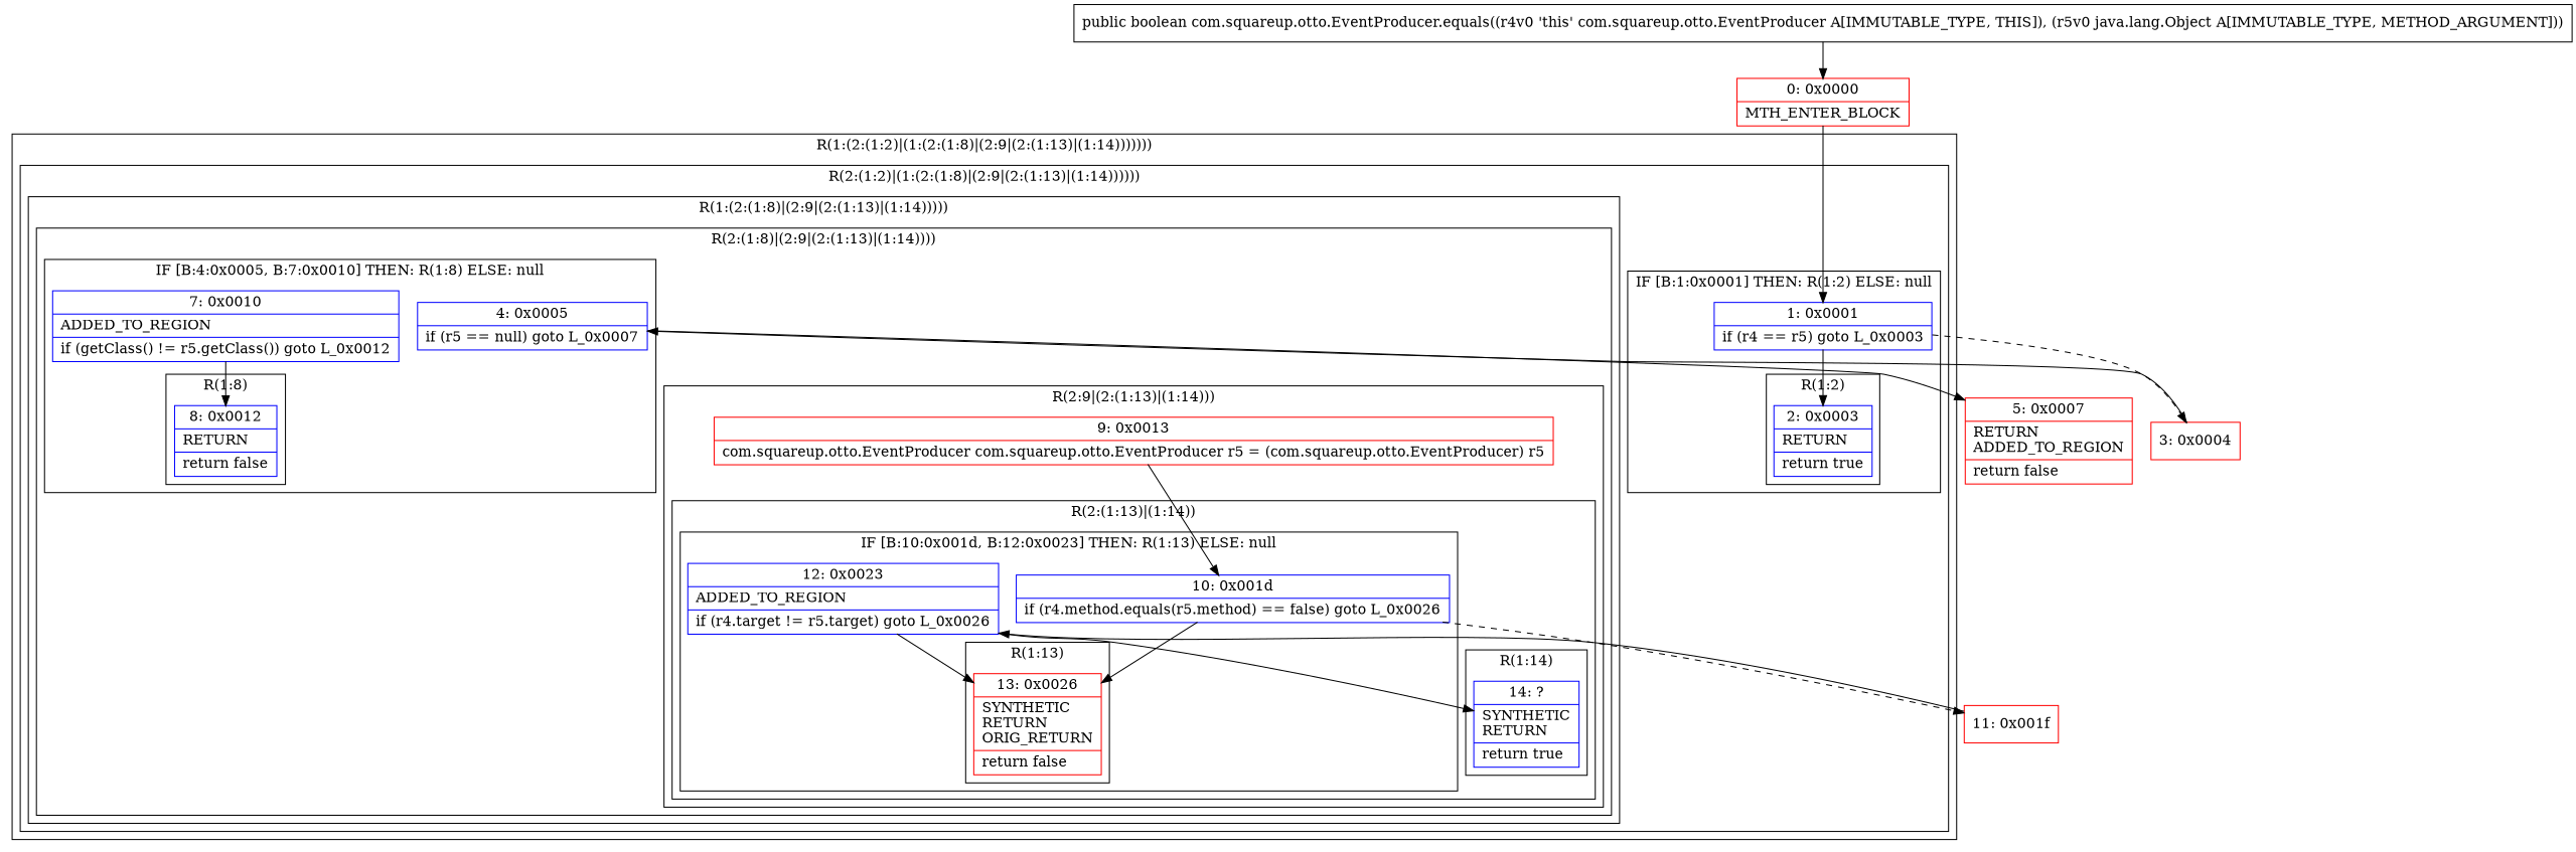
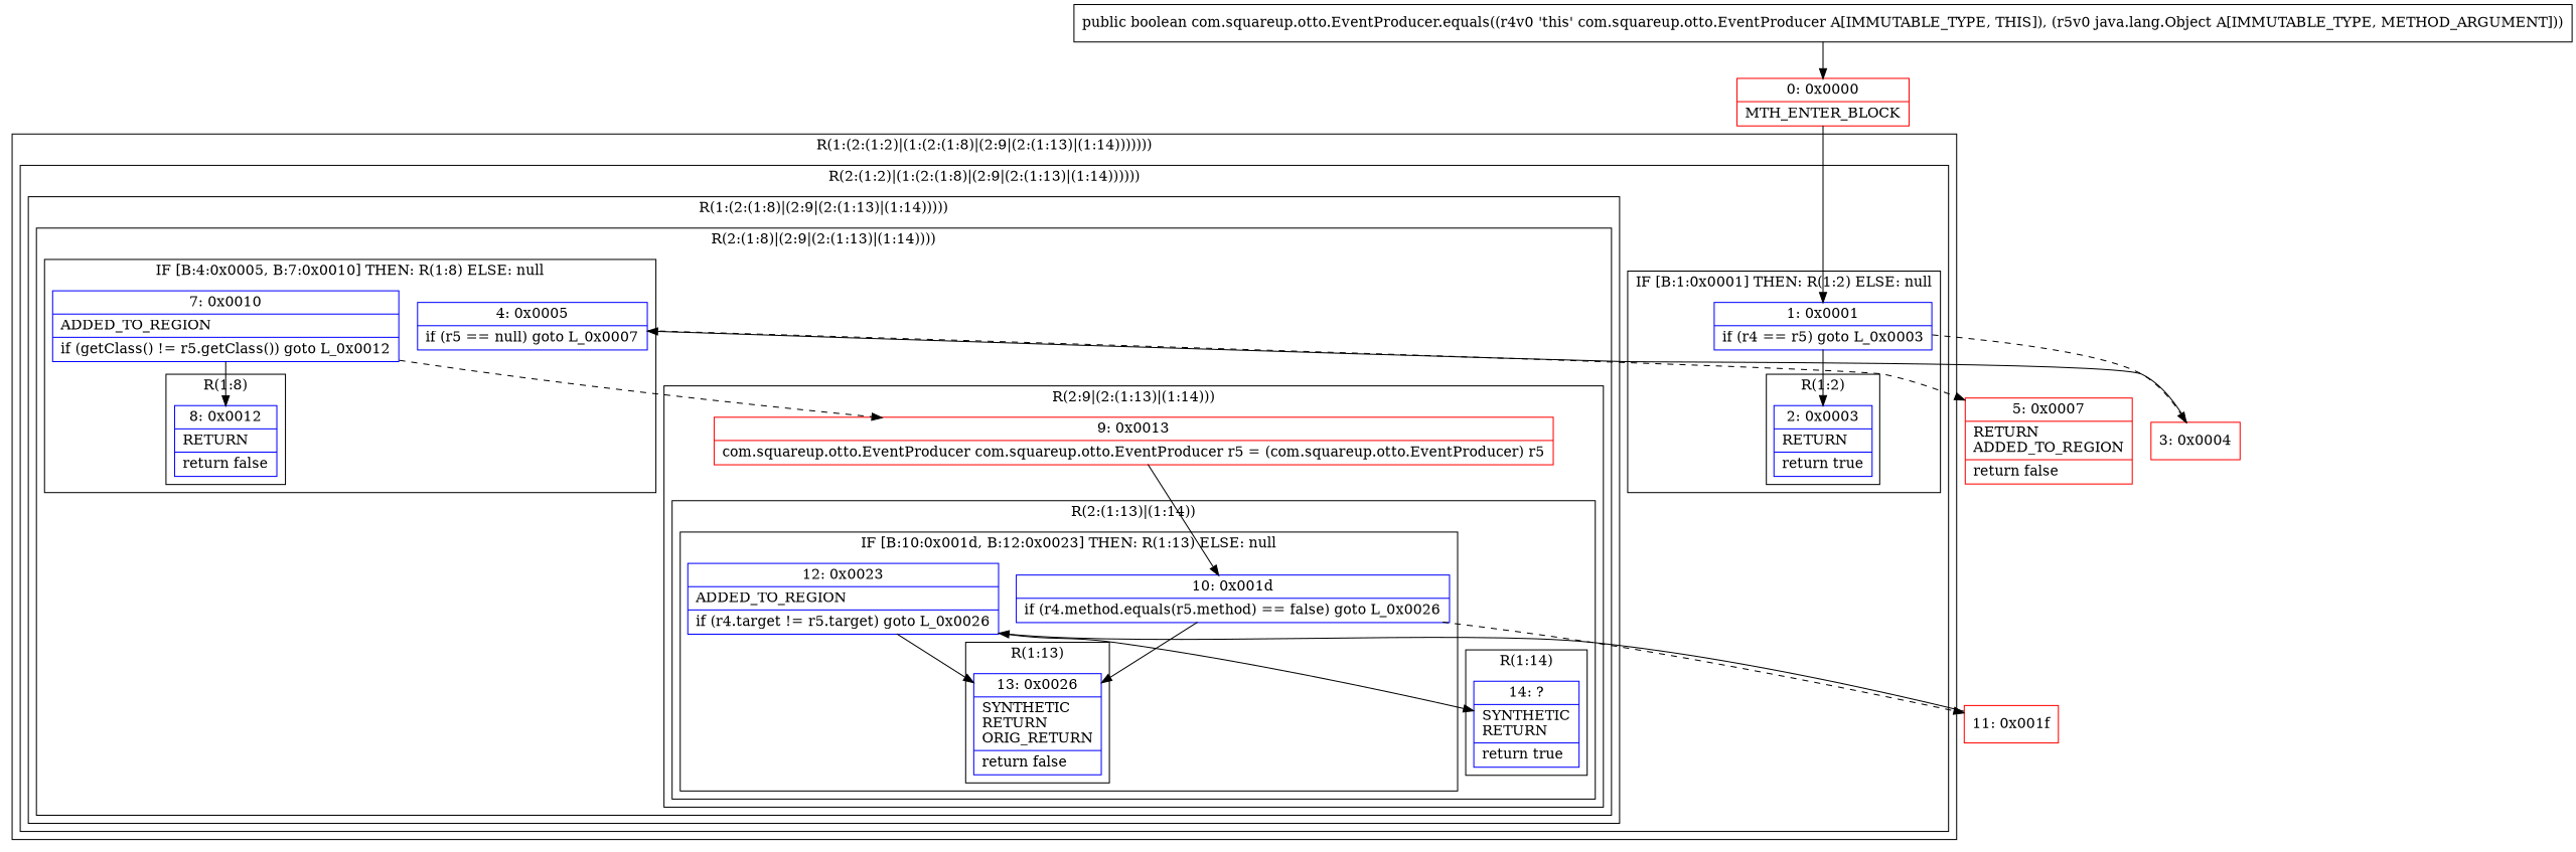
  digraph {
    node [color=blue shape=record]
    n1 [label="{2\:\ 0x0003|RETURN\l|return true\l}"]
    n2 [label="{1\:\ 0x0001|if (r4 == r5) goto L_0x0003\l}"]
    n3 [label="{8\:\ 0x0012|RETURN\l|return false\l}"]
    n4 [label="{4\:\ 0x0005|if (r5 == null) goto L_0x0007\l}"]
    n5 [label="{7\:\ 0x0010|ADDED_TO_REGION\l|if (getClass() != r5.getClass()) goto L_0x0012\l}"]
-   n6 [color=red label="{13\:\ 0x0026|SYNTHETIC\lRETURN\lORIG_RETURN\l|return false\l}"]
+   n6 [label="{13\:\ 0x0026|SYNTHETIC\lRETURN\lORIG_RETURN\l|return false\l}"]
    n7 [label="{10\:\ 0x001d|if (r4.method.equals(r5.method) == false) goto L_0x0026\l}"]
    n8 [label="{12\:\ 0x0023|ADDED_TO_REGION\l|if (r4.target != r5.target) goto L_0x0026\l}"]
    n9 [label="{14\:\ ?|SYNTHETIC\lRETURN\l|return true\l}"]
    n10 [color=red label="{9\:\ 0x0013|com.squareup.otto.EventProducer com.squareup.otto.EventProducer r5 = (com.squareup.otto.EventProducer) r5\l}"]
    n11 [color=red label="{3\:\ 0x0004}"]
    n12 [color=red label="{5\:\ 0x0007|RETURN\lADDED_TO_REGION\l|return false\l}"]
    n13 [color=red label="{11\:\ 0x001f}"]
    n14 [color=red label="{0\:\ 0x0000|MTH_ENTER_BLOCK\l}"]
    n15 [label="{public boolean com.squareup.otto.EventProducer.equals((r4v0 'this' com.squareup.otto.EventProducer A[IMMUTABLE_TYPE, THIS]), (r5v0 java.lang.Object A[IMMUTABLE_TYPE, METHOD_ARGUMENT])) }" color=""]
    subgraph cluster_1 {
      label="R(1:(2:(1:2)|(1:(2:(1:8)|(2:9|(2:(1:13)|(1:14)))))))"
      subgraph cluster_2 {
        label="R(2:(1:2)|(1:(2:(1:8)|(2:9|(2:(1:13)|(1:14))))))"
        subgraph cluster_3 {
          label="IF [B:1:0x0001] THEN: R(1:2) ELSE: null"
          n2
          subgraph cluster_4 {
            label="R(1:2)"
            n1
          }
        }
        subgraph cluster_5 {
          label="R(1:(2:(1:8)|(2:9|(2:(1:13)|(1:14)))))"
          subgraph cluster_6 {
            label="R(2:(1:8)|(2:9|(2:(1:13)|(1:14))))"
            subgraph cluster_7 {
              label="IF [B:4:0x0005, B:7:0x0010] THEN: R(1:8) ELSE: null"
              n4
              n5
              subgraph cluster_8 {
                label="R(1:8)"
                n3
              }
            }
            subgraph cluster_9 {
              label="R(2:9|(2:(1:13)|(1:14)))"
              n10
              subgraph cluster_10 {
                label="R(2:(1:13)|(1:14))"
                subgraph cluster_11 {
                  label="IF [B:10:0x001d, B:12:0x0023] THEN: R(1:13) ELSE: null"
                  n7
                  n8
                  subgraph cluster_12 {
                    label="R(1:13)"
                    n6
                  }
                }
                subgraph cluster_13 {
                  label="R(1:14)"
                  n9
                }
              }
            }
          }
        }
      }
    }
    n2 -> n1
    n2 -> n11 [style=dashed]
-   n4 -> n12
+   n4 -> n12 [style=dashed]
    n5 -> n3
+   n5 -> n10 [style=dashed]
    n7 -> n6
    n7 -> n13 [style=dashed]
    n8 -> n6
    n8 -> n9 [style=solid]
    n10 -> n7
    n11 -> n4
    n13 -> n8
    n14 -> n2
    n15 -> n14
  }
